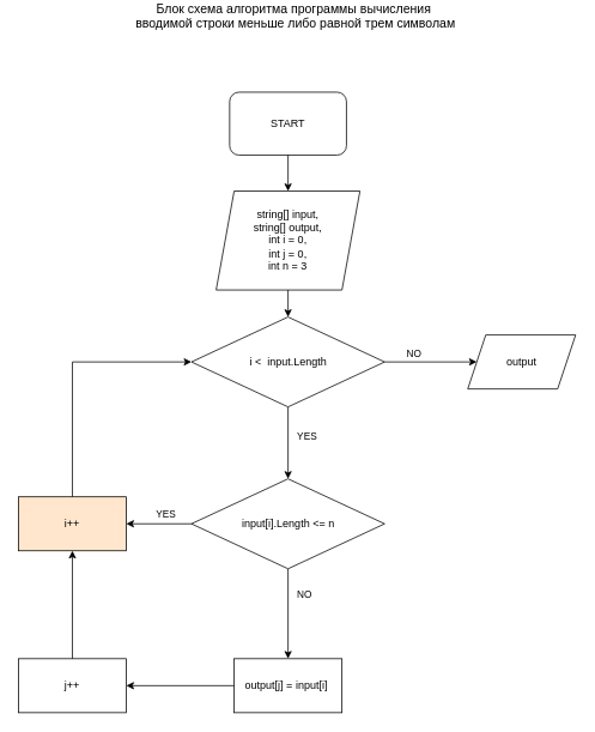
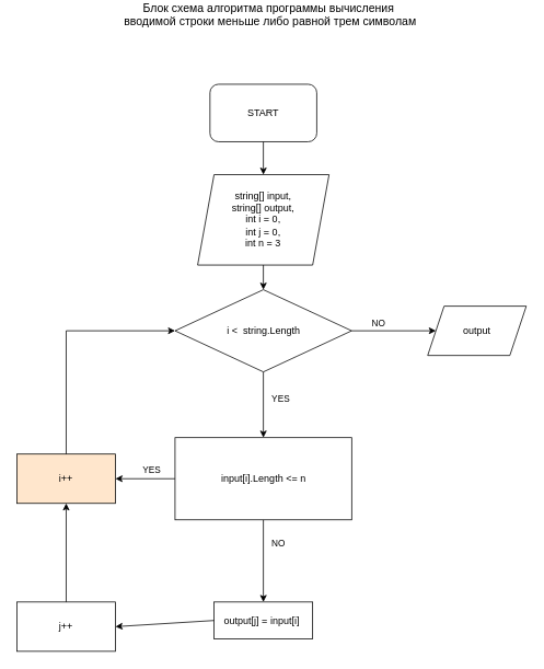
  <mxCell id="0" />
  <mxCell id="1" parent="0" />
  <mxCell id="2" value="START" style="rounded=1;whiteSpace=wrap;html=1;" parent="1" vertex="1"><mxGeometry x="255" y="100" width="130" height="70" as="geometry" /></mxCell>
  <mxCell id="3" value="string[] input,&lt;br&gt;string[] output,&lt;br&gt;int i = 0,&lt;br&gt;int j = 0,&lt;br&gt;int n = 3" style="shape=parallelogram;perimeter=parallelogramPerimeter;whiteSpace=wrap;html=1;fixedSize=1;" parent="1" vertex="1"><mxGeometry x="240" y="210" width="160" height="110" as="geometry" /></mxCell>
  <mxCell id="4" value="" style="edgeStyle=orthogonalEdgeStyle;rounded=0;orthogonalLoop=1;jettySize=auto;html=1;" parent="1" source="8" target="9" edge="1"><mxGeometry relative="1" as="geometry" /></mxCell>
  <mxCell id="5" value="NO" style="edgeLabel;html=1;align=center;verticalAlign=middle;resizable=0;points=[];" parent="4" vertex="1" connectable="0"><mxGeometry x="-0.327" relative="1" as="geometry"><mxPoint x="-2" y="-10" as="offset" /></mxGeometry></mxCell>
  <mxCell id="6" value="" style="edgeStyle=orthogonalEdgeStyle;rounded=0;orthogonalLoop=1;jettySize=auto;html=1;" parent="1" source="8" target="14" edge="1"><mxGeometry relative="1" as="geometry" /></mxCell>
  <mxCell id="7" value="YES" style="edgeLabel;html=1;align=center;verticalAlign=middle;resizable=0;points=[];" parent="6" vertex="1" connectable="0"><mxGeometry x="-0.2" y="1" relative="1" as="geometry"><mxPoint x="19" as="offset" /></mxGeometry></mxCell>
- <mxCell id="8" value="i &amp;lt; &amp;nbsp;input.Length" style="rhombus;whiteSpace=wrap;html=1;" parent="1" vertex="1"><mxGeometry x="212.5" y="350" width="215" height="100" as="geometry" /></mxCell>
+ <mxCell id="8" value="i &amp;lt; &amp;nbsp;string.Length" style="rhombus;whiteSpace=wrap;html=1;" parent="1" vertex="1"><mxGeometry x="212.5" y="350" width="215" height="100" as="geometry" /></mxCell>
  <mxCell id="9" value="output" style="shape=parallelogram;perimeter=parallelogramPerimeter;whiteSpace=wrap;html=1;fixedSize=1;" parent="1" vertex="1"><mxGeometry x="520" y="370" width="120" height="60" as="geometry" /></mxCell>
  <mxCell id="10" value="" style="endArrow=classic;html=1;rounded=0;exitX=0.5;exitY=1;exitDx=0;exitDy=0;entryX=0.5;entryY=0;entryDx=0;entryDy=0;" parent="1" source="2" target="3" edge="1"><mxGeometry width="50" height="50" relative="1" as="geometry"><mxPoint x="370" y="470" as="sourcePoint" /><mxPoint x="420" y="420" as="targetPoint" /></mxGeometry></mxCell>
  <mxCell id="11" value="" style="endArrow=classic;html=1;rounded=0;exitX=0.5;exitY=1;exitDx=0;exitDy=0;entryX=0.5;entryY=0;entryDx=0;entryDy=0;" parent="1" source="3" target="8" edge="1"><mxGeometry width="50" height="50" relative="1" as="geometry"><mxPoint x="370" y="470" as="sourcePoint" /><mxPoint x="420" y="420" as="targetPoint" /></mxGeometry></mxCell>
  <mxCell id="12" value="" style="edgeStyle=orthogonalEdgeStyle;rounded=0;orthogonalLoop=1;jettySize=auto;html=1;" parent="1" source="14" target="15" edge="1"><mxGeometry relative="1" as="geometry" /></mxCell>
  <mxCell id="13" value="" style="edgeStyle=orthogonalEdgeStyle;rounded=0;orthogonalLoop=1;jettySize=auto;html=1;" parent="1" source="14" target="16" edge="1"><mxGeometry relative="1" as="geometry" /></mxCell>
- <mxCell id="14" value="input[i].Length &amp;lt;= n" style="rhombus;whiteSpace=wrap;html=1;" parent="1" vertex="1"><mxGeometry x="212.5" y="530" width="215" height="100" as="geometry" /></mxCell>
- <mxCell id="15" value="output[j] = input[i]&amp;nbsp;" style="whiteSpace=wrap;html=1;" parent="1" vertex="1"><mxGeometry x="260" y="730" width="120" height="60" as="geometry" /></mxCell>
+ <mxCell id="14" value="input[i].Length &amp;lt;= n" style="whiteSpace=wrap;html=1;rounded=0;" parent="1" vertex="1"><mxGeometry x="212.5" y="530" width="215" height="100" as="geometry" /></mxCell>
+ <mxCell id="15" value="output[j] = input[i]&amp;nbsp;" style="whiteSpace=wrap;html=1;" parent="1" vertex="1"><mxGeometry x="260" y="730" width="120" height="45" as="geometry" /></mxCell>
  <mxCell id="16" value="i++" style="whiteSpace=wrap;html=1;fillColor=#ffe6cc;" parent="1" vertex="1"><mxGeometry x="20" y="550" width="120" height="60" as="geometry" /></mxCell>
  <mxCell id="17" value="" style="endArrow=classic;html=1;rounded=0;exitX=0.5;exitY=0;exitDx=0;exitDy=0;entryX=0;entryY=0.5;entryDx=0;entryDy=0;edgeStyle=orthogonalEdgeStyle;" parent="1" source="16" target="8" edge="1"><mxGeometry width="50" height="50" relative="1" as="geometry"><mxPoint x="370" y="490" as="sourcePoint" /><mxPoint x="420" y="440" as="targetPoint" /></mxGeometry></mxCell>
  <mxCell id="18" value="j++" style="rounded=0;whiteSpace=wrap;html=1;" parent="1" vertex="1"><mxGeometry x="20" y="730" width="120" height="60" as="geometry" /></mxCell>
  <mxCell id="19" value="" style="endArrow=classic;html=1;rounded=0;exitX=0;exitY=0.5;exitDx=0;exitDy=0;entryX=1;entryY=0.5;entryDx=0;entryDy=0;" parent="1" source="15" target="18" edge="1"><mxGeometry width="50" height="50" relative="1" as="geometry"><mxPoint x="410" y="540" as="sourcePoint" /><mxPoint x="460" y="490" as="targetPoint" /></mxGeometry></mxCell>
  <mxCell id="20" value="" style="endArrow=classic;html=1;rounded=0;exitX=0.5;exitY=0;exitDx=0;exitDy=0;entryX=0.5;entryY=1;entryDx=0;entryDy=0;" parent="1" source="18" target="16" edge="1"><mxGeometry width="50" height="50" relative="1" as="geometry"><mxPoint x="410" y="490" as="sourcePoint" /><mxPoint x="460" y="440" as="targetPoint" /></mxGeometry></mxCell>
  <mxCell id="21" value="NO" style="edgeLabel;html=1;align=center;verticalAlign=middle;resizable=0;points=[];" vertex="1" connectable="0" parent="1"><mxGeometry x="460" y="390" as="geometry"><mxPoint x="-123" y="268" as="offset" /></mxGeometry></mxCell>
  <mxCell id="22" value="YES" style="edgeLabel;html=1;align=center;verticalAlign=middle;resizable=0;points=[];" vertex="1" connectable="0" parent="1"><mxGeometry x="350" y="492" as="geometry"><mxPoint x="-167" y="76" as="offset" /></mxGeometry></mxCell>
  <mxCell id="23" value="&lt;font style=&quot;font-size: 14px;&quot;&gt;Блок схема алгоритма программы вычисления&amp;nbsp;&lt;br&gt;вводимой строки меньше либо равной трем символам&lt;/font&gt;" style="edgeLabel;html=1;align=center;verticalAlign=middle;resizable=0;points=[];" vertex="1" connectable="0" parent="1"><mxGeometry x="320" y="20" as="geometry"><mxPoint x="7" y="-6" as="offset" /></mxGeometry></mxCell>
